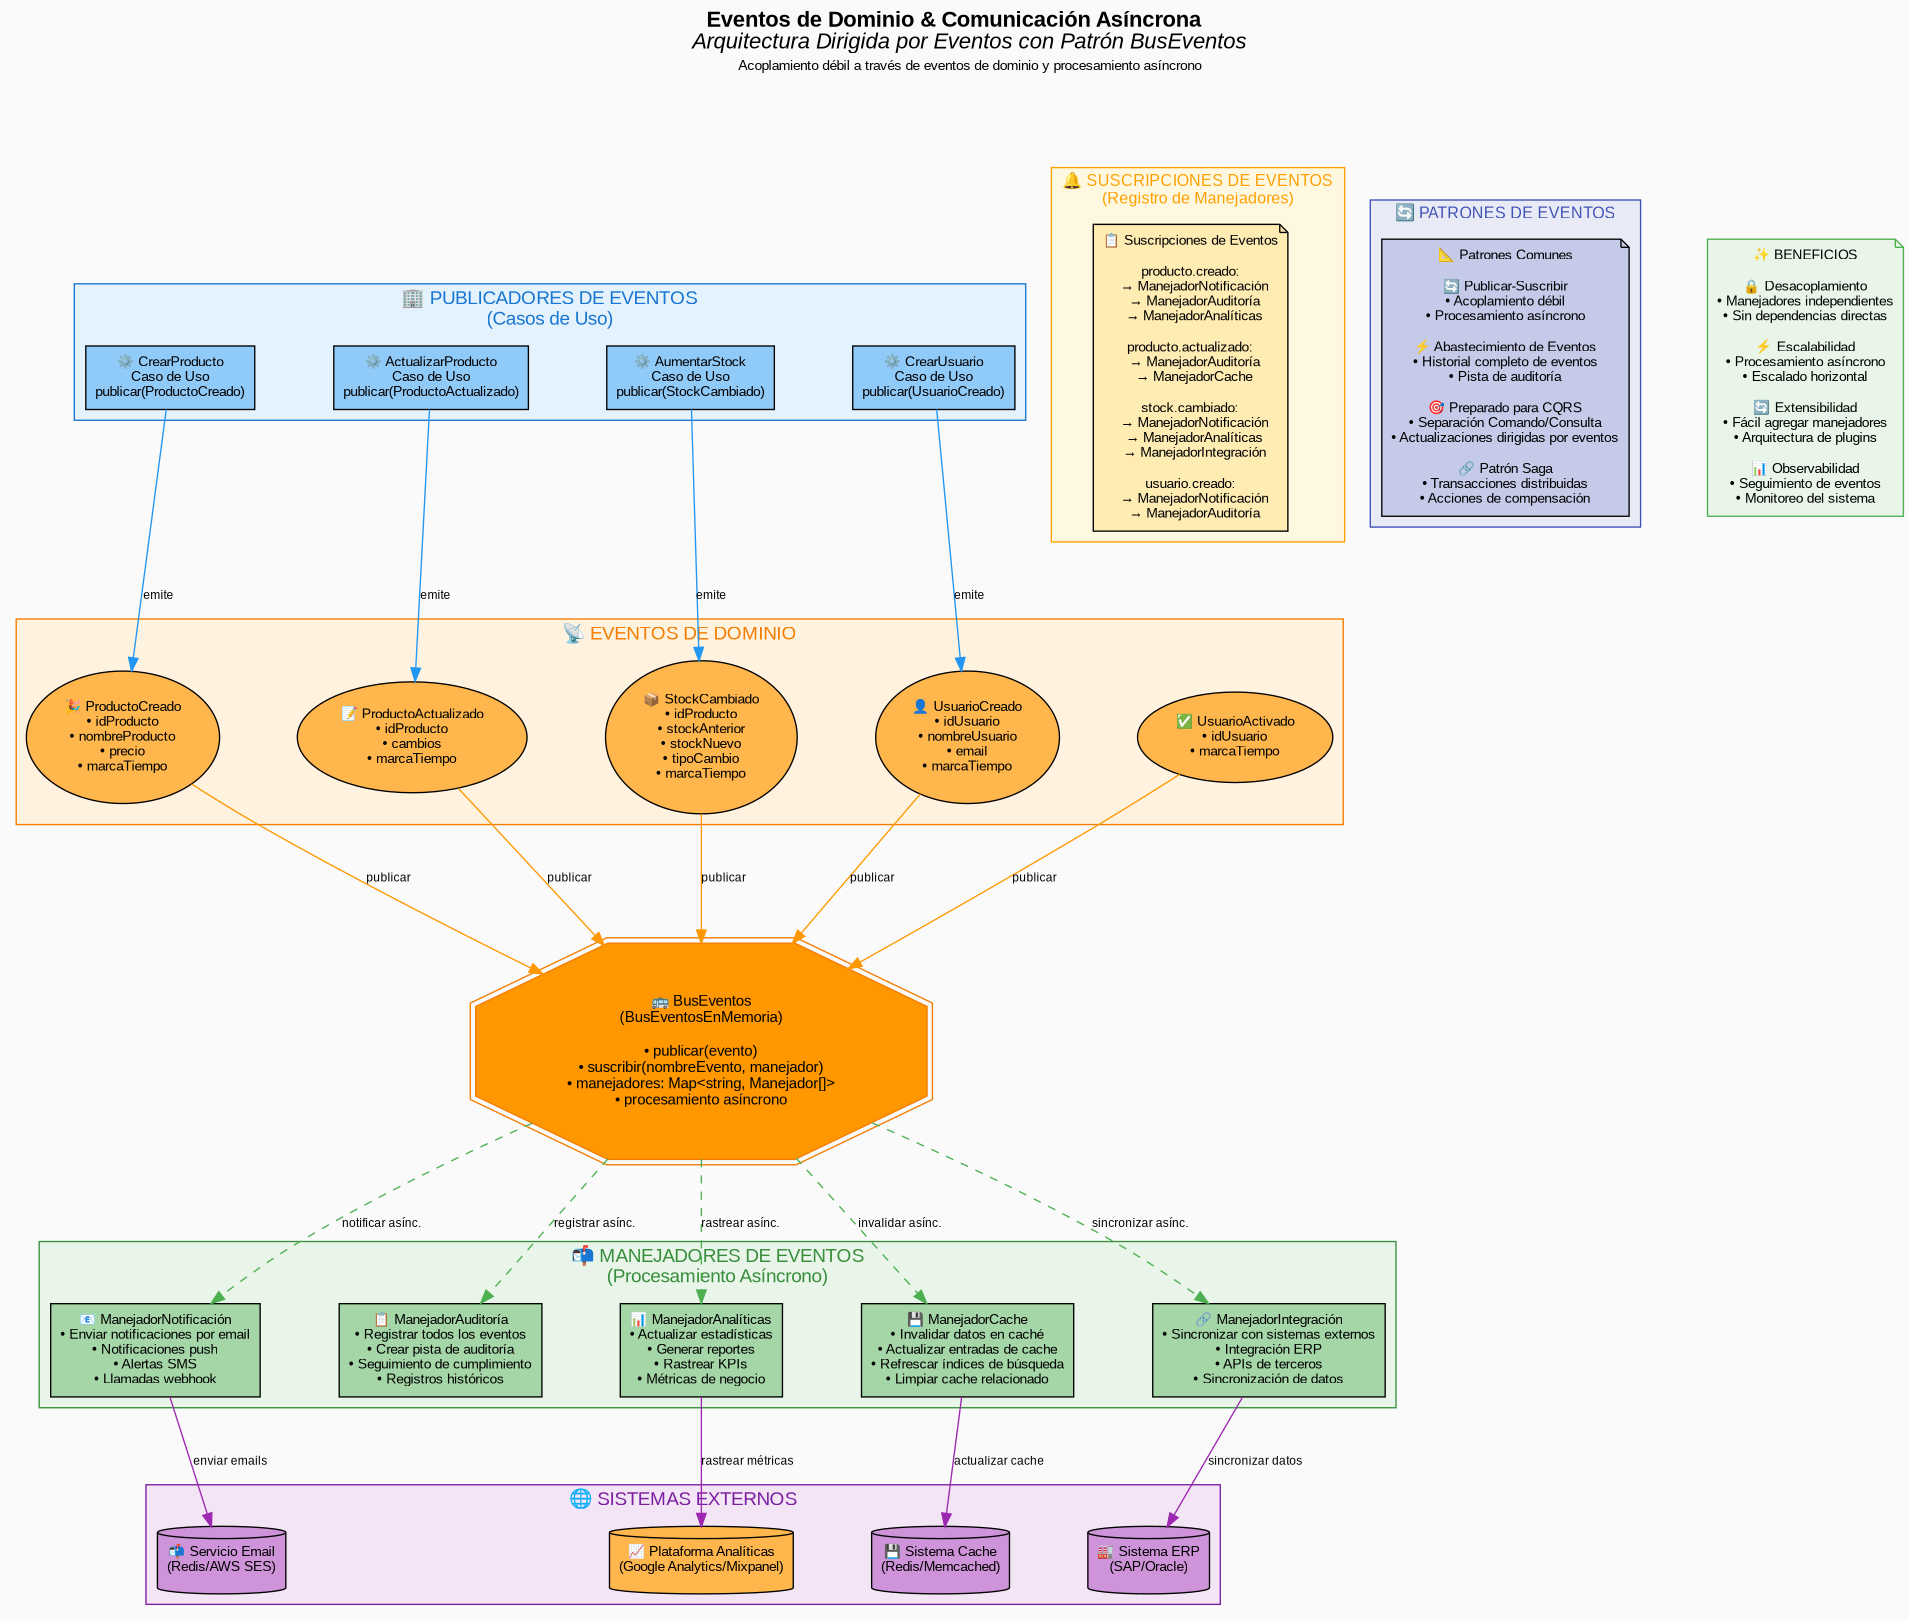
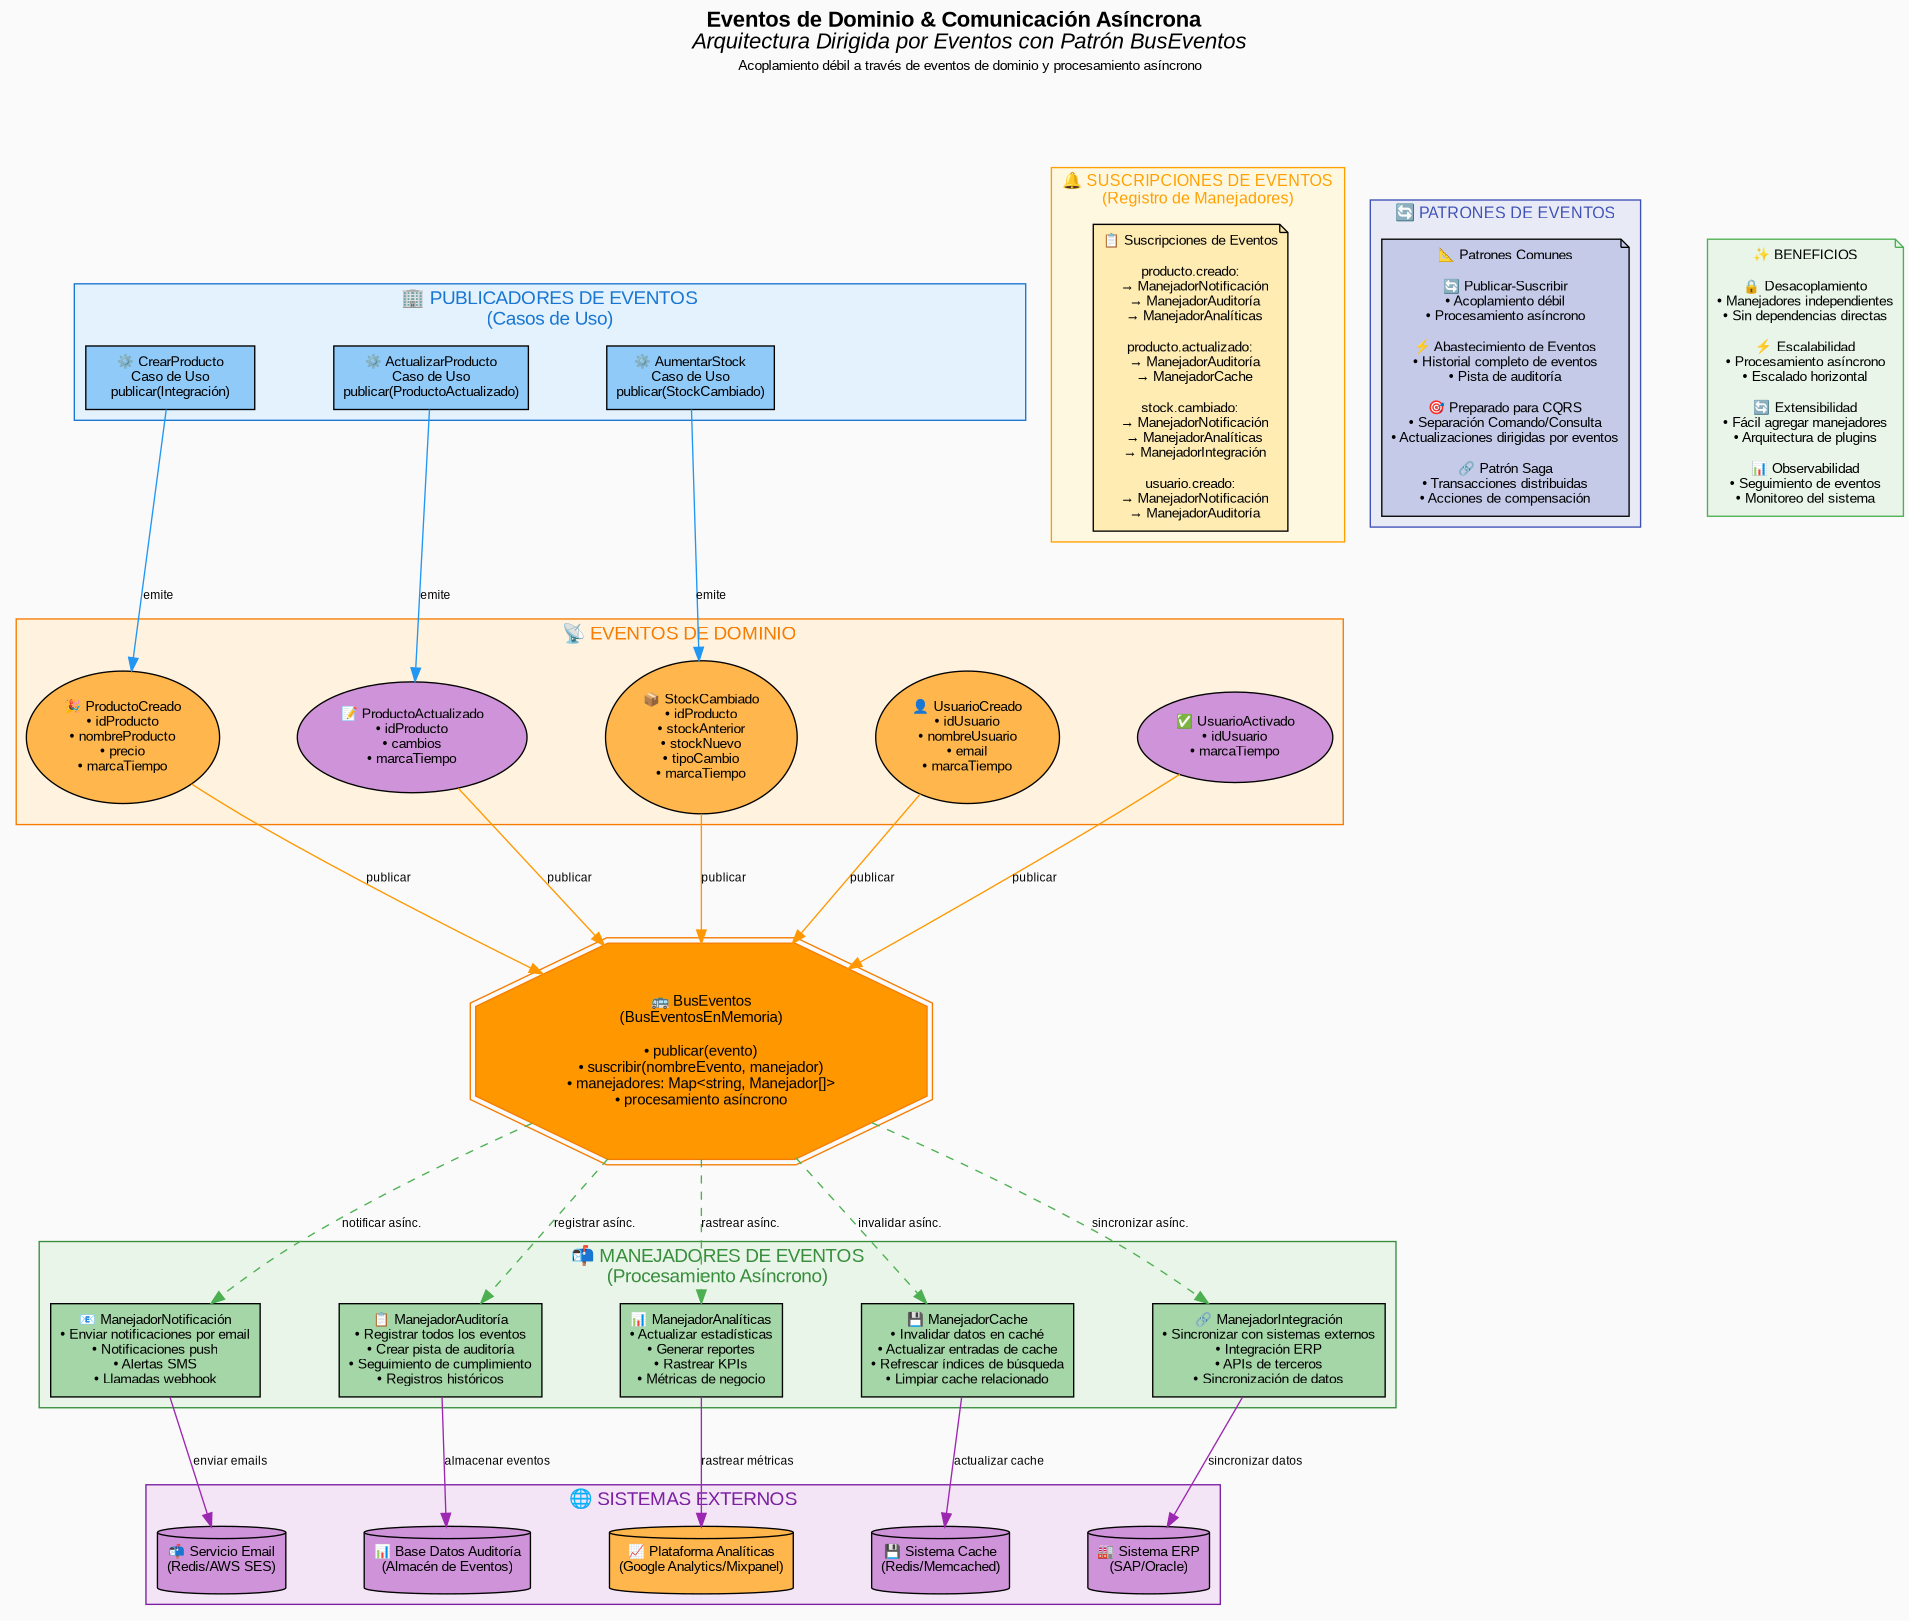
  digraph {
    bgcolor="#fafafa"
    fontname="Liberation Sans"
    fontsize=16
    label=<<B>Eventos de Dominio &amp; Comunicación Asíncrona</B><BR/>     <I>Arquitectura Dirigida por Eventos con Patrón BusEventos</I><BR/>     <FONT POINT-SIZE="10">Acoplamiento débil a través de eventos de dominio y procesamiento asíncrono</FONT>>
    labelloc=t
    nodesep=0.8
    rankdir=TB
    ranksep=1.2
    style=filled
    node [fillcolor="#ffb74d" fontname="Liberation Sans" fontsize=10 margin=0.1 shape=box style=filled]
    edge [color="#ff9800" fontname="Liberation Sans" fontsize=9]
    n1 [label="🎉 ProductoCreado\n• idProducto\n• nombreProducto\n• precio\n• marcaTiempo" shape=ellipse]
-   n2 [label="📝 ProductoActualizado\n• idProducto\n• cambios\n• marcaTiempo" shape=ellipse]
+   n2 [fillcolor="#ce93d8" label="📝 ProductoActualizado\n• idProducto\n• cambios\n• marcaTiempo" shape=ellipse]
    n3 [label="📦 StockCambiado\n• idProducto\n• stockAnterior\n• stockNuevo\n• tipoCambio\n• marcaTiempo" shape=ellipse]
    n4 [label="👤 UsuarioCreado\n• idUsuario\n• nombreUsuario\n• email\n• marcaTiempo" shape=ellipse]
-   n5 [label="✅ UsuarioActivado\n• idUsuario\n• marcaTiempo" shape=ellipse]
+   n5 [fillcolor="#ce93d8" label="✅ UsuarioActivado\n• idUsuario\n• marcaTiempo" shape=ellipse]
    n6 [fillcolor="#a5d6a7" label="📧 ManejadorNotificación\n• Enviar notificaciones por email\n• Notificaciones push\n• Alertas SMS\n• Llamadas webhook"]
    n7 [fillcolor="#a5d6a7" label="📋 ManejadorAuditoría\n• Registrar todos los eventos\n• Crear pista de auditoría\n• Seguimiento de cumplimiento\n• Registros históricos"]
    n8 [fillcolor="#a5d6a7" label="📊 ManejadorAnalíticas\n• Actualizar estadísticas\n• Generar reportes\n• Rastrear KPIs\n• Métricas de negocio"]
    n9 [fillcolor="#a5d6a7" label="💾 ManejadorCache\n• Invalidar datos en caché\n• Actualizar entradas de cache\n• Refrescar índices de búsqueda\n• Limpiar cache relacionado"]
    n10 [fillcolor="#a5d6a7" label="🔗 ManejadorIntegración\n• Sincronizar con sistemas externos\n• Integración ERP\n• APIs de terceros\n• Sincronización de datos"]
-   n11 [fillcolor="#90caf9" label="⚙️ CrearProducto\nCaso de Uso\npublicar(ProductoCreado)"]
+   n11 [fillcolor="#90caf9" label="⚙️ CrearProducto\nCaso de Uso\npublicar(Integración)"]
    n12 [fillcolor="#90caf9" label="⚙️ ActualizarProducto\nCaso de Uso\npublicar(ProductoActualizado)"]
    n13 [fillcolor="#90caf9" label="⚙️ AumentarStock\nCaso de Uso\npublicar(StockCambiado)"]
-   n14 [fillcolor="#90caf9" label="⚙️ CrearUsuario\nCaso de Uso\npublicar(UsuarioCreado)"]
    n15 [fillcolor="#ce93d8" label="📬 Servicio Email\n(Redis/AWS SES)" shape=cylinder]
+   n16 [fillcolor="#ce93d8" label="📊 Base Datos Auditoría\n(Almacén de Eventos)" shape=cylinder]
    n17 [label="📈 Plataforma Analíticas\n(Google Analytics/Mixpanel)" shape=cylinder]
    n18 [fillcolor="#ce93d8" label="💾 Sistema Cache\n(Redis/Memcached)" shape=cylinder]
    n19 [fillcolor="#ce93d8" label="🏭 Sistema ERP\n(SAP/Oracle)" shape=cylinder]
    n20 [fillcolor="#ffecb3" label="📋 Suscripciones de Eventos\n\nproducto.creado:\n  → ManejadorNotificación\n  → ManejadorAuditoría\n  → ManejadorAnalíticas\n\nproducto.actualizado:\n  → ManejadorAuditoría\n  → ManejadorCache\n\nstock.cambiado:\n  → ManejadorNotificación\n  → ManejadorAnalíticas\n  → ManejadorIntegración\n\nusuario.creado:\n  → ManejadorNotificación\n  → ManejadorAuditoría" shape=note]
    n21 [fillcolor="#c5cae9" label="📐 Patrones Comunes\n\n🔄 Publicar-Suscribir\n• Acoplamiento débil\n• Procesamiento asíncrono\n\n⚡ Abastecimiento de Eventos\n• Historial completo de eventos\n• Pista de auditoría\n\n🎯 Preparado para CQRS\n• Separación Comando/Consulta\n• Actualizaciones dirigidas por eventos\n\n🔗 Patrón Saga\n• Transacciones distribuidas\n• Acciones de compensación" shape=note]
    n22 [color="#f57c00" fillcolor="#ff9800" fontsize=11 label="🚌 BusEventos\n(BusEventosEnMemoria)\n\n• publicar(evento)\n• suscribir(nombreEvento, manejador)\n• manejadores: Map<string, Manejador[]>\n• procesamiento asíncrono" shape=doubleoctagon]
    n23 [color="#4caf50" fillcolor="#e8f5e8" label="✨ BENEFICIOS\n\n🔒 Desacoplamiento\n• Manejadores independientes\n• Sin dependencias directas\n\n⚡ Escalabilidad\n• Procesamiento asíncrono\n• Escalado horizontal\n\n🔄 Extensibilidad\n• Fácil agregar manejadores\n• Arquitectura de plugins\n\n📊 Observabilidad\n• Seguimiento de eventos\n• Monitoreo del sistema" shape=note]
    subgraph cluster_1 {
      color="#f57c00"
      fillcolor="#fff3e0"
      fontcolor="#f57c00"
      fontsize=14
      label="📡 EVENTOS DE DOMINIO"
      n1
      n2
      n3
      n4
      n5
    }
    subgraph cluster_2 {
      color="#388e3c"
      fillcolor="#e8f5e8"
      fontcolor="#388e3c"
      fontsize=14
      label="📬 MANEJADORES DE EVENTOS\n(Procesamiento Asíncrono)"
      n6
      n7
      n8
      n9
      n10
    }
    subgraph cluster_3 {
      color="#1976d2"
      fillcolor="#e3f2fd"
      fontcolor="#1976d2"
      fontsize=14
      label="🏢 PUBLICADORES DE EVENTOS\n(Casos de Uso)"
      n11
      n12
      n13
-     n14
    }
    subgraph cluster_4 {
      color="#7b1fa2"
      fillcolor="#f3e5f5"
      fontcolor="#7b1fa2"
      fontsize=14
      label="🌐 SISTEMAS EXTERNOS"
      n15
+     n16
      n17
      n18
      n19
    }
    subgraph cluster_5 {
      color="#ffa000"
      fillcolor="#fff8e1"
      fontcolor="#ffa000"
      fontsize=12
      label="🔔 SUSCRIPCIONES DE EVENTOS\n(Registro de Manejadores)"
      n20
    }
    subgraph cluster_6 {
      color="#3f51b5"
      fillcolor="#e8eaf6"
      fontcolor="#3f51b5"
      fontsize=12
      label="🔄 PATRONES DE EVENTOS"
      n21
    }
    n1 -> n22 [label=publicar]
    n2 -> n22 [label=publicar]
    n3 -> n22 [label=publicar]
    n4 -> n22 [label=publicar]
    n5 -> n22 [label=publicar]
    n6 -> n15 [color="#9c27b0" label="enviar emails"]
+   n7 -> n16 [color="#9c27b0" label="almacenar eventos"]
    n8 -> n17 [color="#9c27b0" label="rastrear métricas"]
    n9 -> n18 [color="#9c27b0" label="actualizar cache"]
    n10 -> n19 [color="#9c27b0" label="sincronizar datos"]
    n11 -> n1 [color="#2196f3" label=emite]
    n12 -> n2 [color="#2196f3" label=emite]
    n13 -> n3 [color="#2196f3" label=emite]
-   n14 -> n4 [color="#2196f3" label=emite]
    n22 -> n6 [color="#4caf50" label="notificar asínc." style=dashed]
    n22 -> n7 [color="#4caf50" label="registrar asínc." style=dashed]
    n22 -> n8 [color="#4caf50" label="rastrear asínc." style=dashed]
    n22 -> n9 [color="#4caf50" label="invalidar asínc." style=dashed]
    n22 -> n10 [color="#4caf50" label="sincronizar asínc." style=dashed]
  }
